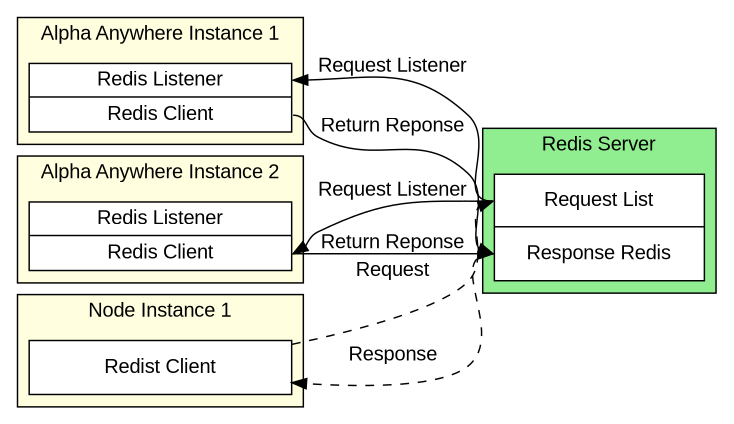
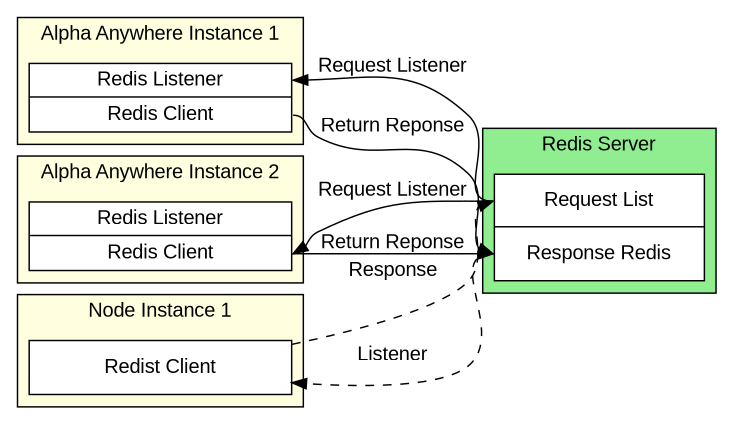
  digraph {
    rankdir=LR
    node [fillcolor=white fontname=Arial shape=record style=filled]
    edge [fontname=Arial headport=r tailport=r]
    n1 [label="<m>Redis Listener|<r>Redis Client" width=2.5]
    n2 [label="<m>Redis Listener|<r>Redis Client" width=2.5]
    n3 [label="<m>Redist Client" width=2.5]
    n4 [height=1 label="<m>Request List|<r>Response Redis" width=2]
    subgraph cluster_1 {
      fillcolor=lightyellow
      fontname=Arial
      label="Alpha Anywhere Instance 1"
      style=filled
      n1
    }
    subgraph cluster_2 {
      fillcolor=lightyellow
      fontname=Arial
      label="Alpha Anywhere Instance 2"
      style=filled
      n2
    }
    subgraph cluster_3 {
      fillcolor=lightyellow
      fontname=Arial
      label="Node Instance 1"
      style=filled
      n3
    }
    subgraph cluster_4 {
      fillcolor=lightgreen
      fontname=Arial
      label="Redis Server"
      style=filled
      n4
    }
    n1 -> n4 [label="Return Reponse"]
    n2 -> n4 [label="Return Reponse"]
-   n3 -> n4 [headport=m label=Request style=dashed tailport=m]
+   n3 -> n4 [headport=m label=Response style=dashed tailport=m]
    n4 -> n1 [headport=m label="Request Listener" tailport=m]
    n4 -> n2 [label="Request Listener" tailport=m]
-   n4 -> n3 [headport=m label=Response style=dashed]
+   n4 -> n3 [headport=m label=Listener style=dashed]
  }
